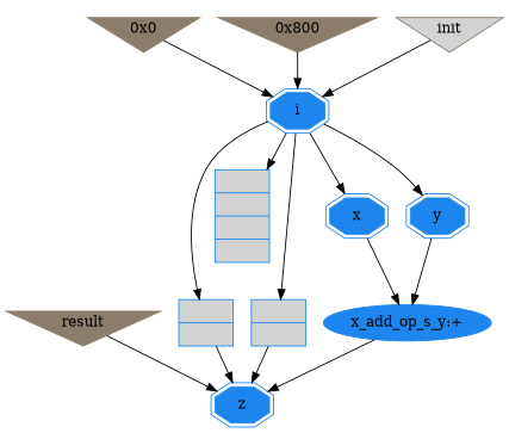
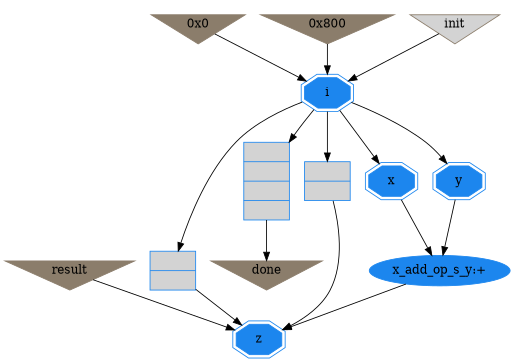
  digraph {
    node [color=dodgerblue2 shape=invtriangle style=filled]
    n1 [color=bisque4 label=result]
    n2 [label=z shape=doubleoctagon]
    n3 [fillcolor=lightgray label="{|}" shape=record]
    n4 [color=bisque4 label="0x0"]
    n5 [label=i shape=doubleoctagon]
    n6 [fillcolor=lightgray label="{|||}" shape=record]
    n7 [fillcolor=lightgray label="{|}" shape=record]
    n8 [label=x shape=doubleoctagon]
    n9 [label=y shape=doubleoctagon]
+   n10 [color=bisque4 label=done]
    n11 [color=bisque4 label="0x800"]
    n12 [label="x_add_op_s_y:+" shape=ellipse]
    n13 [color=bisque4 fillcolor=lightgray label=init]
    n1 -> n2
    n3 -> n2
    n4 -> n5
    n5 -> n3 [headport=input]
    n5 -> n6 [headport=input]
    n5 -> n7 [headport=input]
    n5 -> n8
    n5 -> n9
+   n6 -> n10
    n7 -> n2
    n8 -> n12
    n9 -> n12
    n11 -> n5
    n12 -> n2
    n13 -> n5
  }
